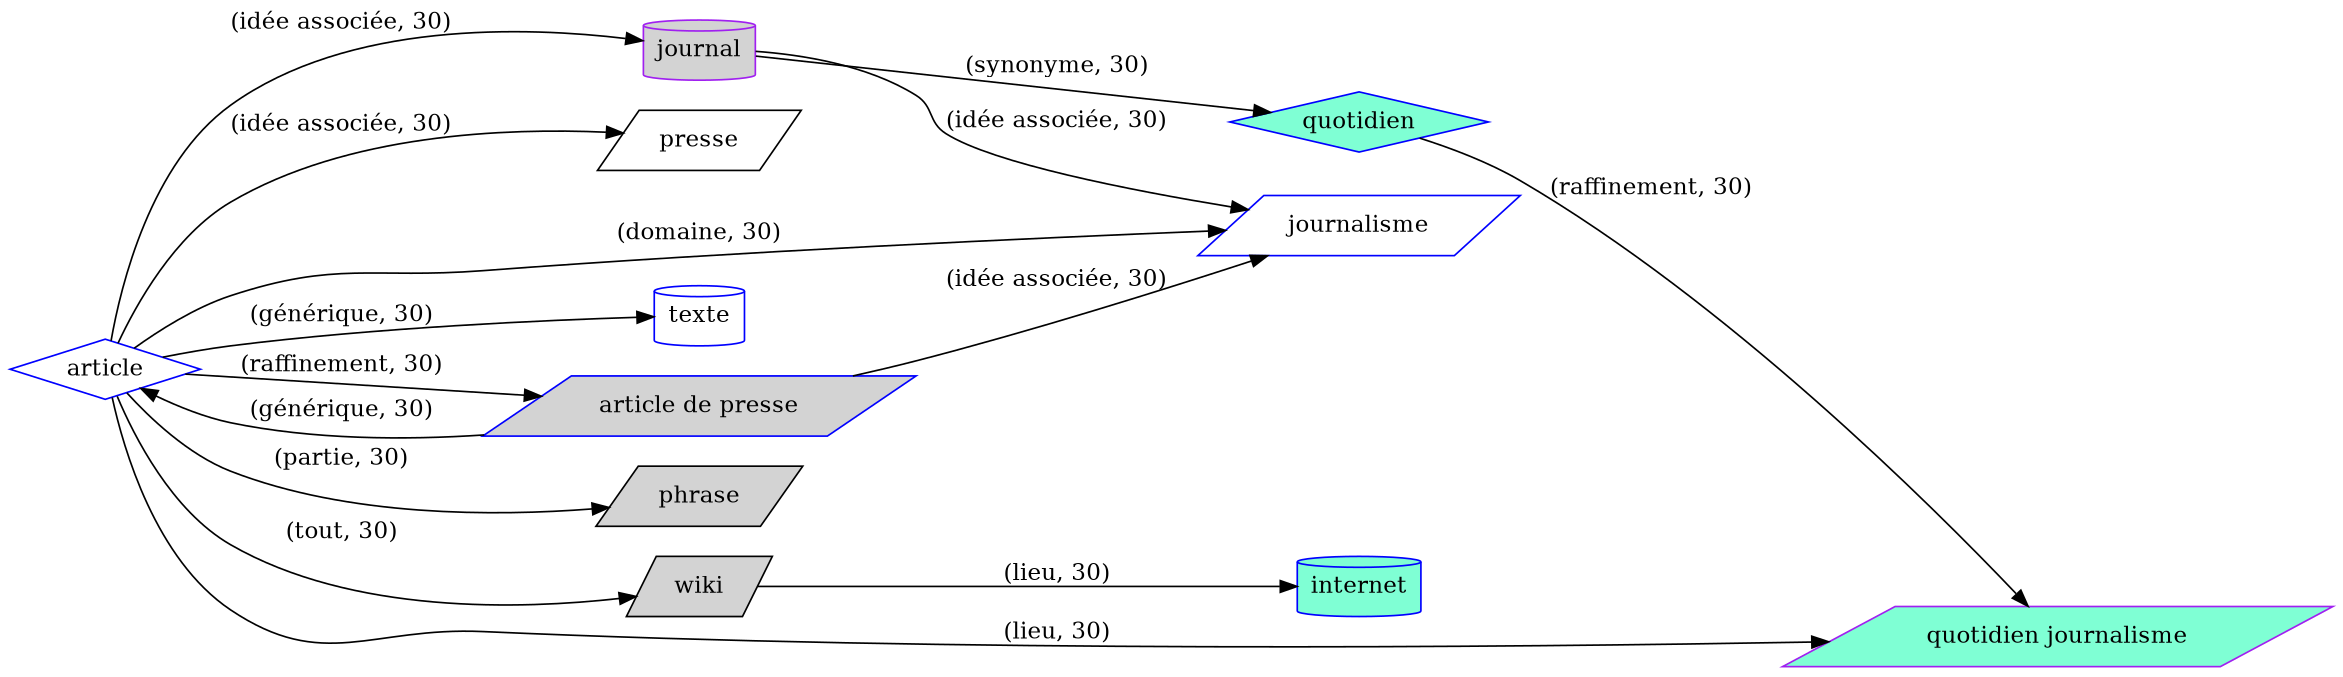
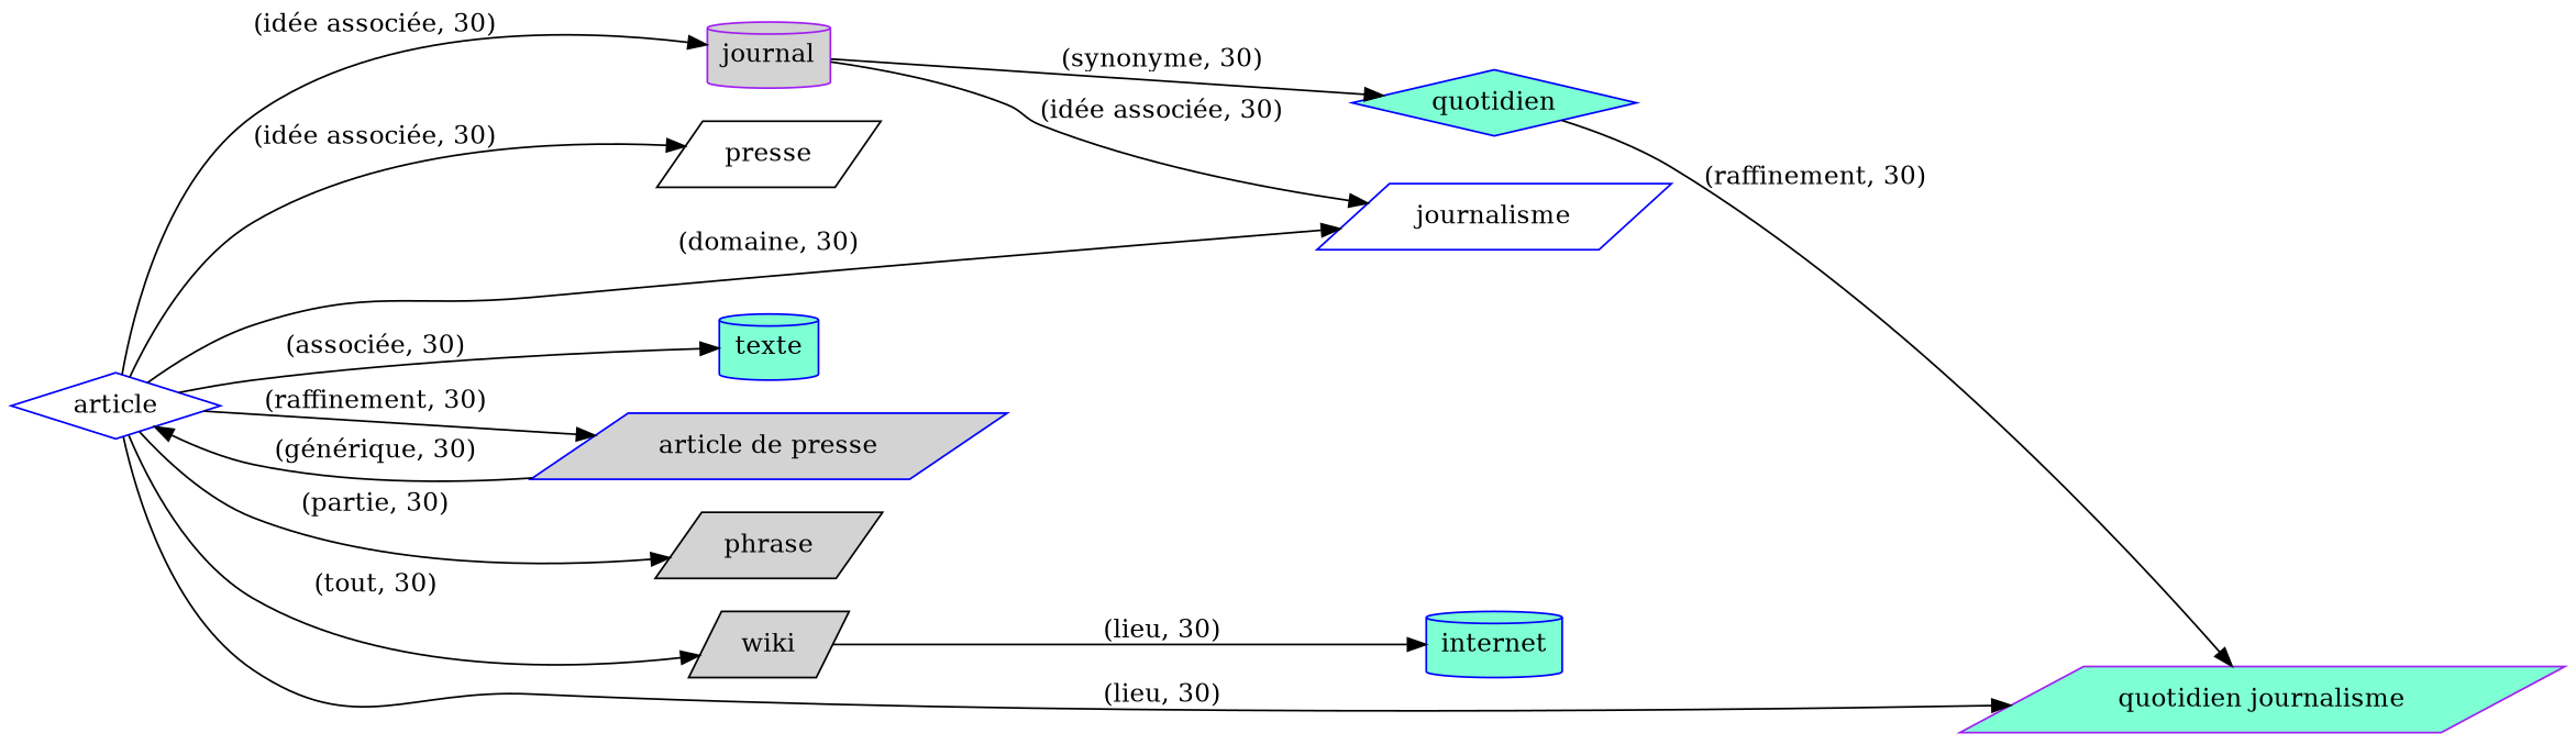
  digraph {
    rankdir=LR
    node [color=blue fillcolor=lightgrey shape=parallelogram style=filled]
    article [fillcolor=white shape=diamond]
    journal [color=purple shape=cylinder]
    presse [color=black fillcolor=white]
    journalisme [fillcolor=white]
-   texte [fillcolor=white shape=cylinder]
+   texte [fillcolor=aquamarine shape=cylinder]
    "article de presse"
    phrase [color=black]
    wiki [color=black]
    n9 [color=purple fillcolor=aquamarine label="quotidien journalisme"]
    quotidien [fillcolor=aquamarine shape=diamond]
    internet [fillcolor=aquamarine shape=cylinder]
    article -> journal [label="(idée associée, 30)"]
    article -> presse [label="(idée associée, 30)"]
    article -> journalisme [label="(domaine, 30)"]
-   article -> texte [label="(générique, 30)"]
+   article -> texte [label="(associée, 30)"]
    article -> "article de presse" [label="(raffinement, 30)"]
    article -> phrase [label="(partie, 30)"]
    article -> wiki [label="(tout, 30)"]
    article -> n9 [label="(lieu, 30)"]
    journal -> journalisme [label="(idée associée, 30)"]
    journal -> quotidien [label="(synonyme, 30)"]
    "article de presse" -> article [label="(générique, 30)"]
-   "article de presse" -> journalisme [label="(idée associée, 30)"]
    wiki -> internet [label="(lieu, 30)"]
    quotidien -> n9 [label="(raffinement, 30)"]
  }
